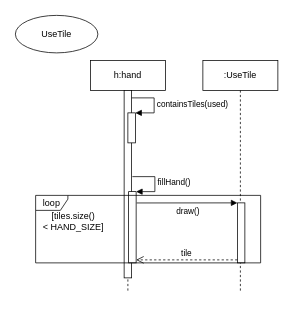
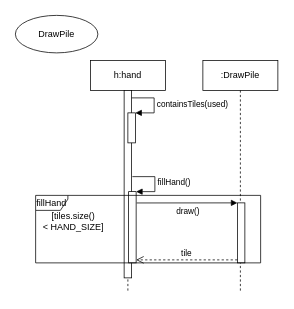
  <mxCell id="0" />
  <mxCell id="1" parent="0" />
- <mxCell id="2" value="UseTile" style="ellipse;whiteSpace=wrap;html=1;" parent="1" vertex="1"><mxGeometry width="110" height="50" as="geometry" x="20" y="20" /></mxCell>
+ <mxCell id="2" value="DrawPile" style="ellipse;whiteSpace=wrap;html=1;" parent="1" vertex="1"><mxGeometry width="110" height="50" as="geometry" x="20" y="20" /></mxCell>
  <mxCell id="3" value="h:hand" style="shape=umlLifeline;perimeter=lifelinePerimeter;whiteSpace=wrap;html=1;container=1;collapsible=0;recursiveResize=0;outlineConnect=0;" parent="1" vertex="1"><mxGeometry x="120" y="80" width="100" height="310" as="geometry" /></mxCell>
  <mxCell id="4" value="" style="html=1;points=[];perimeter=orthogonalPerimeter;" parent="3" vertex="1"><mxGeometry x="45" y="40" width="10" height="250" as="geometry" /></mxCell>
  <mxCell id="5" value="" style="html=1;points=[];perimeter=orthogonalPerimeter;" vertex="1" parent="3"><mxGeometry x="50" y="70" width="10" height="40" as="geometry" /></mxCell>
  <mxCell id="6" value="containsTiles(used)" style="edgeStyle=orthogonalEdgeStyle;html=1;align=left;spacingLeft=2;endArrow=block;rounded=0;entryX=1;entryY=0;" edge="1" target="5" parent="3"><mxGeometry relative="1" as="geometry"><mxPoint x="55" y="50" as="sourcePoint" /><Array as="points"><mxPoint x="85" y="50" /></Array></mxGeometry></mxCell>
- <mxCell id="7" value=":UseTile" style="shape=umlLifeline;perimeter=lifelinePerimeter;whiteSpace=wrap;html=1;container=1;collapsible=0;recursiveResize=0;outlineConnect=0;" vertex="1" parent="1"><mxGeometry x="270" y="80" width="100" height="310" as="geometry" /></mxCell>
+ <mxCell id="7" value=":DrawPile" style="shape=umlLifeline;perimeter=lifelinePerimeter;whiteSpace=wrap;html=1;container=1;collapsible=0;recursiveResize=0;outlineConnect=0;" vertex="1" parent="1"><mxGeometry x="270" y="80" width="100" height="310" as="geometry" /></mxCell>
  <mxCell id="8" value="" style="html=1;points=[];perimeter=orthogonalPerimeter;" vertex="1" parent="1"><mxGeometry x="171" y="255" width="10" height="95" as="geometry" /></mxCell>
  <mxCell id="9" value="fillHand()" style="edgeStyle=orthogonalEdgeStyle;html=1;align=left;spacingLeft=2;endArrow=block;rounded=0;entryX=1;entryY=0;" edge="1" parent="1" target="8"><mxGeometry relative="1" as="geometry"><mxPoint x="176" y="235" as="sourcePoint" /><Array as="points"><mxPoint x="206" y="235" /></Array></mxGeometry></mxCell>
  <mxCell id="10" value="[tiles.size() &lt;br&gt;&amp;lt; HAND_SIZE]" style="text;html=1;align=center;verticalAlign=middle;resizable=0;points=[];autosize=1;strokeColor=none;fillColor=none;" vertex="1" parent="1"><mxGeometry x="47" y="280" width="100" height="30" as="geometry" /></mxCell>
  <mxCell id="11" value="" style="html=1;points=[];perimeter=orthogonalPerimeter;" vertex="1" parent="1"><mxGeometry x="316" y="270" width="10" height="80" as="geometry" /></mxCell>
  <mxCell id="12" value="draw()" style="html=1;verticalAlign=bottom;endArrow=block;entryX=0;entryY=0;rounded=0;exitX=1.069;exitY=0.159;exitDx=0;exitDy=0;exitPerimeter=0;" edge="1" target="11" parent="1" source="8"><mxGeometry x="0.017" y="-20" relative="1" as="geometry"><mxPoint x="246" y="270" as="sourcePoint" /><mxPoint as="offset" /></mxGeometry></mxCell>
  <mxCell id="13" value="tile" style="html=1;verticalAlign=bottom;endArrow=open;dashed=1;endSize=8;exitX=0;exitY=0.95;rounded=0;" edge="1" source="11" parent="1" target="8"><mxGeometry relative="1" as="geometry"><mxPoint x="246" y="346" as="targetPoint" /></mxGeometry></mxCell>
- <mxCell id="14" value="loop" style="shape=umlFrame;whiteSpace=wrap;html=1;width=43;height=20;" vertex="1" parent="1"><mxGeometry x="47" y="260" width="300" height="90" as="geometry" /></mxCell>
+ <mxCell id="14" value="fillHand" style="shape=umlFrame;whiteSpace=wrap;html=1;width=43;height=20;" vertex="1" parent="1"><mxGeometry x="47" y="260" width="300" height="90" as="geometry" /></mxCell>
